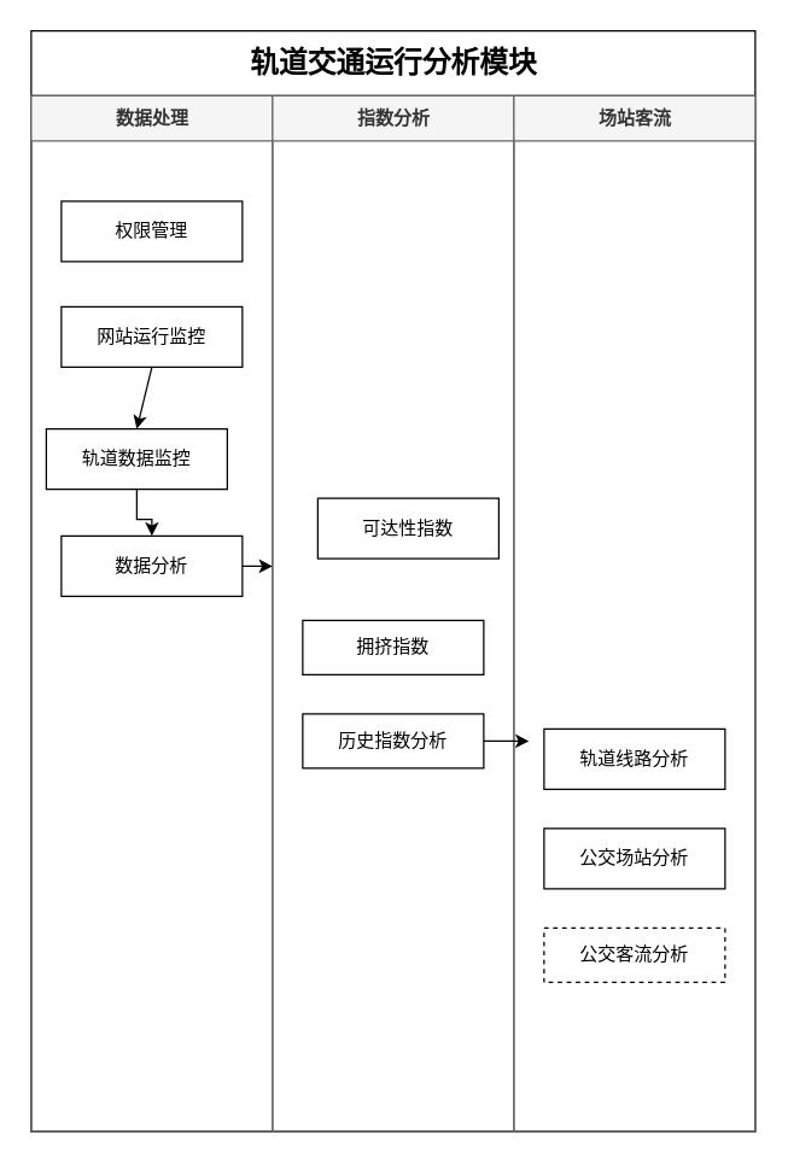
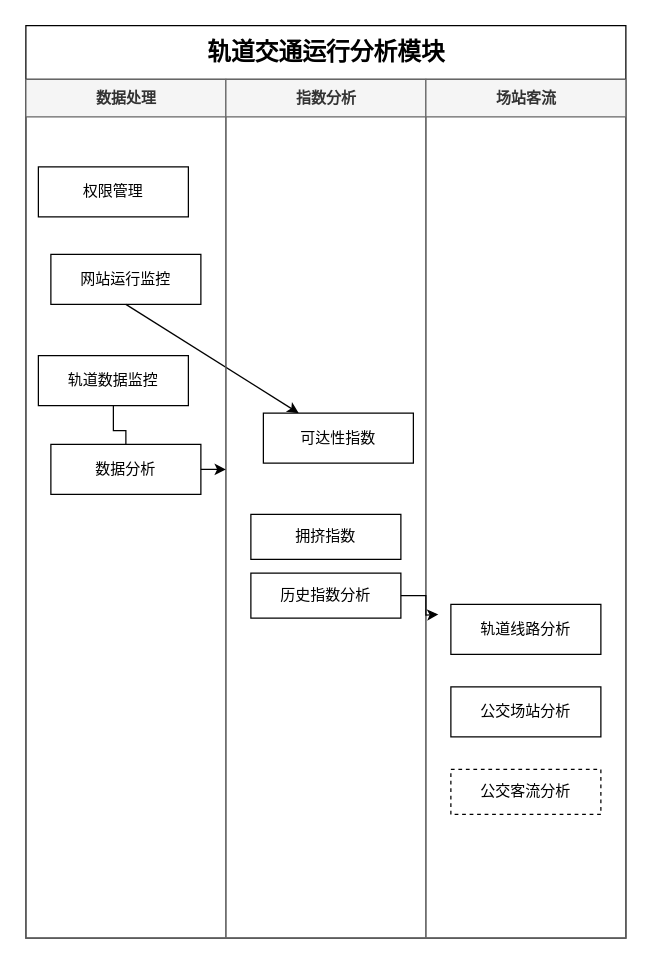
  <mxCell id="0" />
  <mxCell id="1" parent="0" />
  <mxCell id="2" value="&lt;font style=&quot;font-size: 19px&quot;&gt;轨道交通运行分析模块&lt;/font&gt;" style="swimlane;html=1;childLayout=stackLayout;startSize=43;rounded=0;shadow=0;labelBackgroundColor=none;strokeWidth=1;fontFamily=Verdana;fontSize=8;align=center;" parent="1" vertex="1"><mxGeometry x="20" y="20" width="480" height="730" as="geometry" /></mxCell>
  <mxCell id="3" value="数据处理" style="swimlane;html=1;startSize=30;fillColor=#f5f5f5;strokeColor=#666666;fontColor=#333333;" parent="2" vertex="1"><mxGeometry y="43" width="160" height="687" as="geometry" /></mxCell>
- <mxCell id="4" value="权限管理" style="rounded=0;whiteSpace=wrap;html=1;" parent="3" vertex="1"><mxGeometry x="20" y="70" width="120" height="40" as="geometry" /></mxCell>
+ <mxCell id="4" value="权限管理" style="rounded=0;whiteSpace=wrap;html=1;" parent="3" vertex="1"><mxGeometry x="10" y="70" width="120" height="40" as="geometry" /></mxCell>
  <mxCell id="5" value="网站运行监控" style="rounded=0;whiteSpace=wrap;html=1;" parent="3" vertex="1"><mxGeometry x="20" y="140" width="120" height="40" as="geometry" /></mxCell>
- <mxCell id="6" value="" style="endArrow=classic;html=1;exitX=0.5;exitY=1;exitDx=0;exitDy=0;entryX=0.5;entryY=0;entryDx=0;entryDy=0;" parent="3" source="5" target="8" edge="1"><mxGeometry width="50" height="50" relative="1" as="geometry"><mxPoint x="80.069" y="229.931" as="sourcePoint" /><mxPoint x="50" y="106" as="targetPoint" /></mxGeometry></mxCell>
- <mxCell id="7" style="edgeStyle=orthogonalEdgeStyle;rounded=0;orthogonalLoop=1;jettySize=auto;html=1;exitX=0.5;exitY=1;exitDx=0;exitDy=0;" parent="3" source="8" target="9" edge="1"><mxGeometry relative="1" as="geometry" /></mxCell>
+ <mxCell id="6" value="" style="endArrow=classic;html=1;exitX=0.5;exitY=1;exitDx=0;exitDy=0;" parent="3" source="5" target="11" edge="1"><mxGeometry width="50" height="50" relative="1" as="geometry"><mxPoint x="80.069" y="229.931" as="sourcePoint" /><mxPoint x="50" y="106" as="targetPoint" /></mxGeometry></mxCell>
+ <mxCell id="7" style="edgeStyle=orthogonalEdgeStyle;rounded=0;orthogonalLoop=1;jettySize=auto;html=1;exitX=0.5;exitY=1;exitDx=0;exitDy=0;endArrow=none;" parent="3" source="8" target="9" edge="1"><mxGeometry relative="1" as="geometry" /></mxCell>
  <mxCell id="8" value="轨道数据监控" style="rounded=0;whiteSpace=wrap;html=1;" parent="3" vertex="1"><mxGeometry x="10" y="221" width="120" height="40" as="geometry" /></mxCell>
  <mxCell id="9" value="数据分析" style="rounded=0;whiteSpace=wrap;html=1;" parent="3" vertex="1"><mxGeometry x="20" y="292" width="120" height="40" as="geometry" /></mxCell>
  <mxCell id="10" value="指数分析" style="swimlane;html=1;startSize=30;fillColor=#f5f5f5;strokeColor=#666666;fontColor=#333333;" parent="2" vertex="1"><mxGeometry x="160" y="43" width="160" height="687" as="geometry" /></mxCell>
  <mxCell id="11" value="可达性指数" style="rounded=0;whiteSpace=wrap;html=1;" parent="10" vertex="1"><mxGeometry x="30" y="267" width="120" height="40" as="geometry" /></mxCell>
  <mxCell id="12" value="拥挤指数" style="rounded=0;whiteSpace=wrap;html=1;" parent="10" vertex="1"><mxGeometry x="20" y="348" width="120" height="36" as="geometry" /></mxCell>
- <mxCell id="13" value="历史指数分析" style="rounded=0;whiteSpace=wrap;html=1;" parent="10" vertex="1"><mxGeometry x="20" y="410" width="120" height="36" as="geometry" /></mxCell>
+ <mxCell id="13" value="历史指数分析" style="rounded=0;whiteSpace=wrap;html=1;" parent="10" vertex="1"><mxGeometry x="20" y="395" width="120" height="36" as="geometry" /></mxCell>
  <mxCell id="14" style="edgeStyle=orthogonalEdgeStyle;rounded=0;orthogonalLoop=1;jettySize=auto;html=1;" parent="2" source="9" edge="1"><mxGeometry relative="1" as="geometry"><mxPoint x="160" y="355" as="targetPoint" /></mxGeometry></mxCell>
  <mxCell id="15" value="场站客流" style="swimlane;html=1;startSize=30;fillColor=#f5f5f5;strokeColor=#666666;fontColor=#333333;" parent="2" vertex="1"><mxGeometry x="320" y="43" width="160" height="687" as="geometry" /></mxCell>
  <mxCell id="16" value="轨道线路分析" style="rounded=0;whiteSpace=wrap;html=1;" parent="15" vertex="1"><mxGeometry x="20" y="420" width="120" height="40" as="geometry" /></mxCell>
  <mxCell id="17" value="公交场站分析" style="rounded=0;whiteSpace=wrap;html=1;" parent="15" vertex="1"><mxGeometry x="20" y="486" width="120" height="40" as="geometry" /></mxCell>
  <mxCell id="18" value="公交客流分析" style="rounded=0;whiteSpace=wrap;html=1;dashed=1;" parent="15" vertex="1"><mxGeometry x="20" y="552" width="120" height="36" as="geometry" /></mxCell>
  <mxCell id="19" style="edgeStyle=orthogonalEdgeStyle;rounded=0;orthogonalLoop=1;jettySize=auto;html=1;" parent="1" source="13" edge="1"><mxGeometry relative="1" as="geometry"><mxPoint x="350" y="491" as="targetPoint" /></mxGeometry></mxCell>
